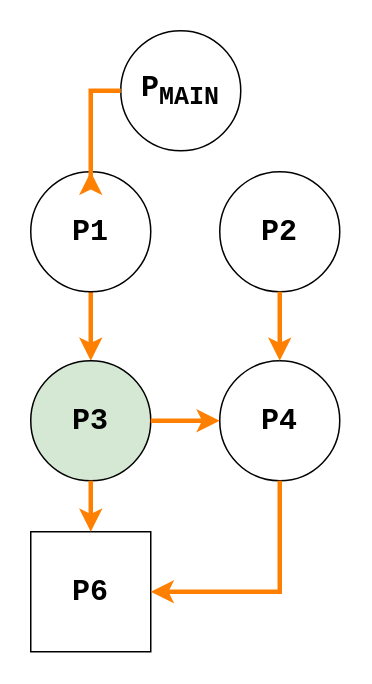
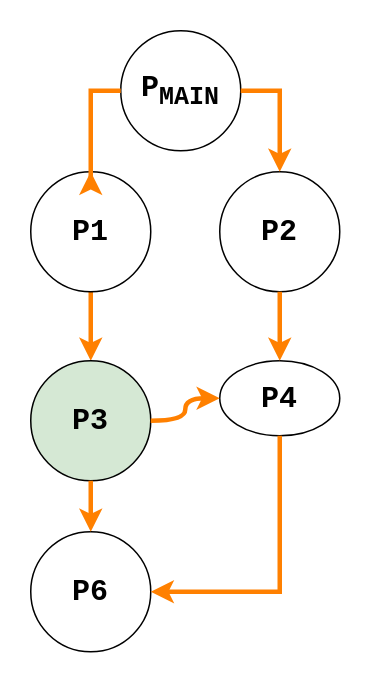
  <mxCell id="0" />
  <mxCell id="1" parent="0" />
  <mxCell id="2" value="" style="edgeStyle=orthogonalEdgeStyle;rounded=0;orthogonalLoop=1;jettySize=auto;html=1;fillColor=#fff2cc;strokeColor=#FF8000;strokeWidth=3;exitX=0.5;exitY=1;exitDx=0;exitDy=0;entryX=0.5;entryY=0;entryDx=0;entryDy=0;curved=1;" parent="1" source="3" target="4" edge="1"><mxGeometry relative="1" as="geometry"><mxPoint x="220" y="-88" as="targetPoint" /></mxGeometry></mxCell>
  <mxCell id="3" value="P1" style="ellipse;whiteSpace=wrap;html=1;aspect=fixed;fontSize=20;fontFamily=Courier New;fontStyle=1" vertex="1" parent="1"><mxGeometry x="20" y="114" width="80" height="80" as="geometry" /></mxCell>
  <mxCell id="4" value="P3" style="ellipse;whiteSpace=wrap;html=1;aspect=fixed;fontSize=20;fontFamily=Courier New;fontStyle=1;fillColor=#d5e8d4;" vertex="1" parent="1"><mxGeometry x="20" y="240" width="80" height="80" as="geometry" /></mxCell>
  <mxCell id="5" value="P2" style="ellipse;whiteSpace=wrap;html=1;aspect=fixed;fontSize=20;fontFamily=Courier New;fontStyle=1" vertex="1" parent="1"><mxGeometry x="146" y="114" width="80" height="80" as="geometry" /></mxCell>
- <mxCell id="6" value="P4" style="ellipse;whiteSpace=wrap;html=1;aspect=fixed;fontSize=20;fontFamily=Courier New;fontStyle=1" vertex="1" parent="1"><mxGeometry x="146" y="240" width="80" height="80" as="geometry" /></mxCell>
- <mxCell id="7" value="P6" style="whiteSpace=wrap;html=1;aspect=fixed;fontSize=20;fontFamily=Courier New;fontStyle=1;rounded=0;" vertex="1" parent="1"><mxGeometry x="20" y="354" width="80" height="80" as="geometry" /></mxCell>
+ <mxCell id="6" value="P4" style="ellipse;whiteSpace=wrap;html=1;aspect=fixed;fontSize=20;fontFamily=Courier New;fontStyle=1" vertex="1" parent="1"><mxGeometry x="146" y="240" width="80" height="50" as="geometry" /></mxCell>
+ <mxCell id="7" value="P6" style="ellipse;whiteSpace=wrap;html=1;aspect=fixed;fontSize=20;fontFamily=Courier New;fontStyle=1" vertex="1" parent="1"><mxGeometry x="20" y="354" width="80" height="80" as="geometry" /></mxCell>
  <mxCell id="8" value="" style="edgeStyle=orthogonalEdgeStyle;rounded=0;orthogonalLoop=1;jettySize=auto;html=1;fillColor=#fff2cc;strokeColor=#FF8000;strokeWidth=3;exitX=0.5;exitY=1;exitDx=0;exitDy=0;entryX=0.5;entryY=0;entryDx=0;entryDy=0;curved=1;" edge="1" parent="1" source="5" target="6"><mxGeometry relative="1" as="geometry"><mxPoint x="70" y="250" as="targetPoint" /><mxPoint x="70" y="204" as="sourcePoint" /></mxGeometry></mxCell>
  <mxCell id="9" value="" style="edgeStyle=orthogonalEdgeStyle;rounded=0;orthogonalLoop=1;jettySize=auto;html=1;fillColor=#fff2cc;strokeColor=#FF8000;strokeWidth=3;entryX=0.5;entryY=0;entryDx=0;entryDy=0;curved=1;exitX=0.5;exitY=1;exitDx=0;exitDy=0;" edge="1" parent="1" source="4" target="7"><mxGeometry relative="1" as="geometry"><mxPoint x="69.857" y="249.429" as="targetPoint" /><mxPoint x="10" y="344" as="sourcePoint" /></mxGeometry></mxCell>
  <mxCell id="10" value="" style="edgeStyle=orthogonalEdgeStyle;rounded=0;orthogonalLoop=1;jettySize=auto;html=1;fillColor=#fff2cc;strokeColor=#FF8000;strokeWidth=3;exitX=1;exitY=0.5;exitDx=0;exitDy=0;entryX=0;entryY=0.5;entryDx=0;entryDy=0;curved=1;" edge="1" parent="1" source="4" target="6"><mxGeometry relative="1" as="geometry"><mxPoint x="195.571" y="249.429" as="targetPoint" /><mxPoint x="195.571" y="203.714" as="sourcePoint" /></mxGeometry></mxCell>
  <mxCell id="11" value="" style="rounded=0;orthogonalLoop=1;jettySize=auto;html=1;fillColor=#fff2cc;strokeColor=#FF8000;strokeWidth=3;exitX=0.5;exitY=1;exitDx=0;exitDy=0;entryX=1;entryY=0.5;entryDx=0;entryDy=0;elbow=vertical;edgeStyle=orthogonalEdgeStyle;" edge="1" parent="1" source="6" target="7"><mxGeometry relative="1" as="geometry"><mxPoint x="155.571" y="289.429" as="targetPoint" /><mxPoint x="109.857" y="289.429" as="sourcePoint" /></mxGeometry></mxCell>
  <mxCell id="12" value="P&lt;sub&gt;MAIN&lt;/sub&gt;" style="ellipse;whiteSpace=wrap;html=1;aspect=fixed;fontSize=20;fontFamily=Courier New;fontStyle=1" vertex="1" parent="1"><mxGeometry x="80" y="20" width="80" height="80" as="geometry" /></mxCell>
  <mxCell id="13" value="" style="rounded=0;orthogonalLoop=1;jettySize=auto;html=1;fillColor=#fff2cc;strokeColor=#FF8000;strokeWidth=3;exitX=0;exitY=0.5;exitDx=0;exitDy=0;elbow=vertical;edgeStyle=orthogonalEdgeStyle;" edge="1" parent="1" source="12"><mxGeometry relative="1" as="geometry"><mxPoint x="60" y="114" as="targetPoint" /><mxPoint x="195.571" y="329.429" as="sourcePoint" /></mxGeometry></mxCell>
+ <mxCell id="14" value="" style="rounded=0;orthogonalLoop=1;jettySize=auto;html=1;fillColor=#fff2cc;strokeColor=#FF8000;strokeWidth=3;exitX=1;exitY=0.5;exitDx=0;exitDy=0;elbow=vertical;edgeStyle=orthogonalEdgeStyle;entryX=0.5;entryY=0;entryDx=0;entryDy=0;" edge="1" parent="1" source="12" target="5"><mxGeometry relative="1" as="geometry"><mxPoint x="300" y="124" as="targetPoint" /><mxPoint x="89.857" y="69.429" as="sourcePoint" /></mxGeometry></mxCell>
